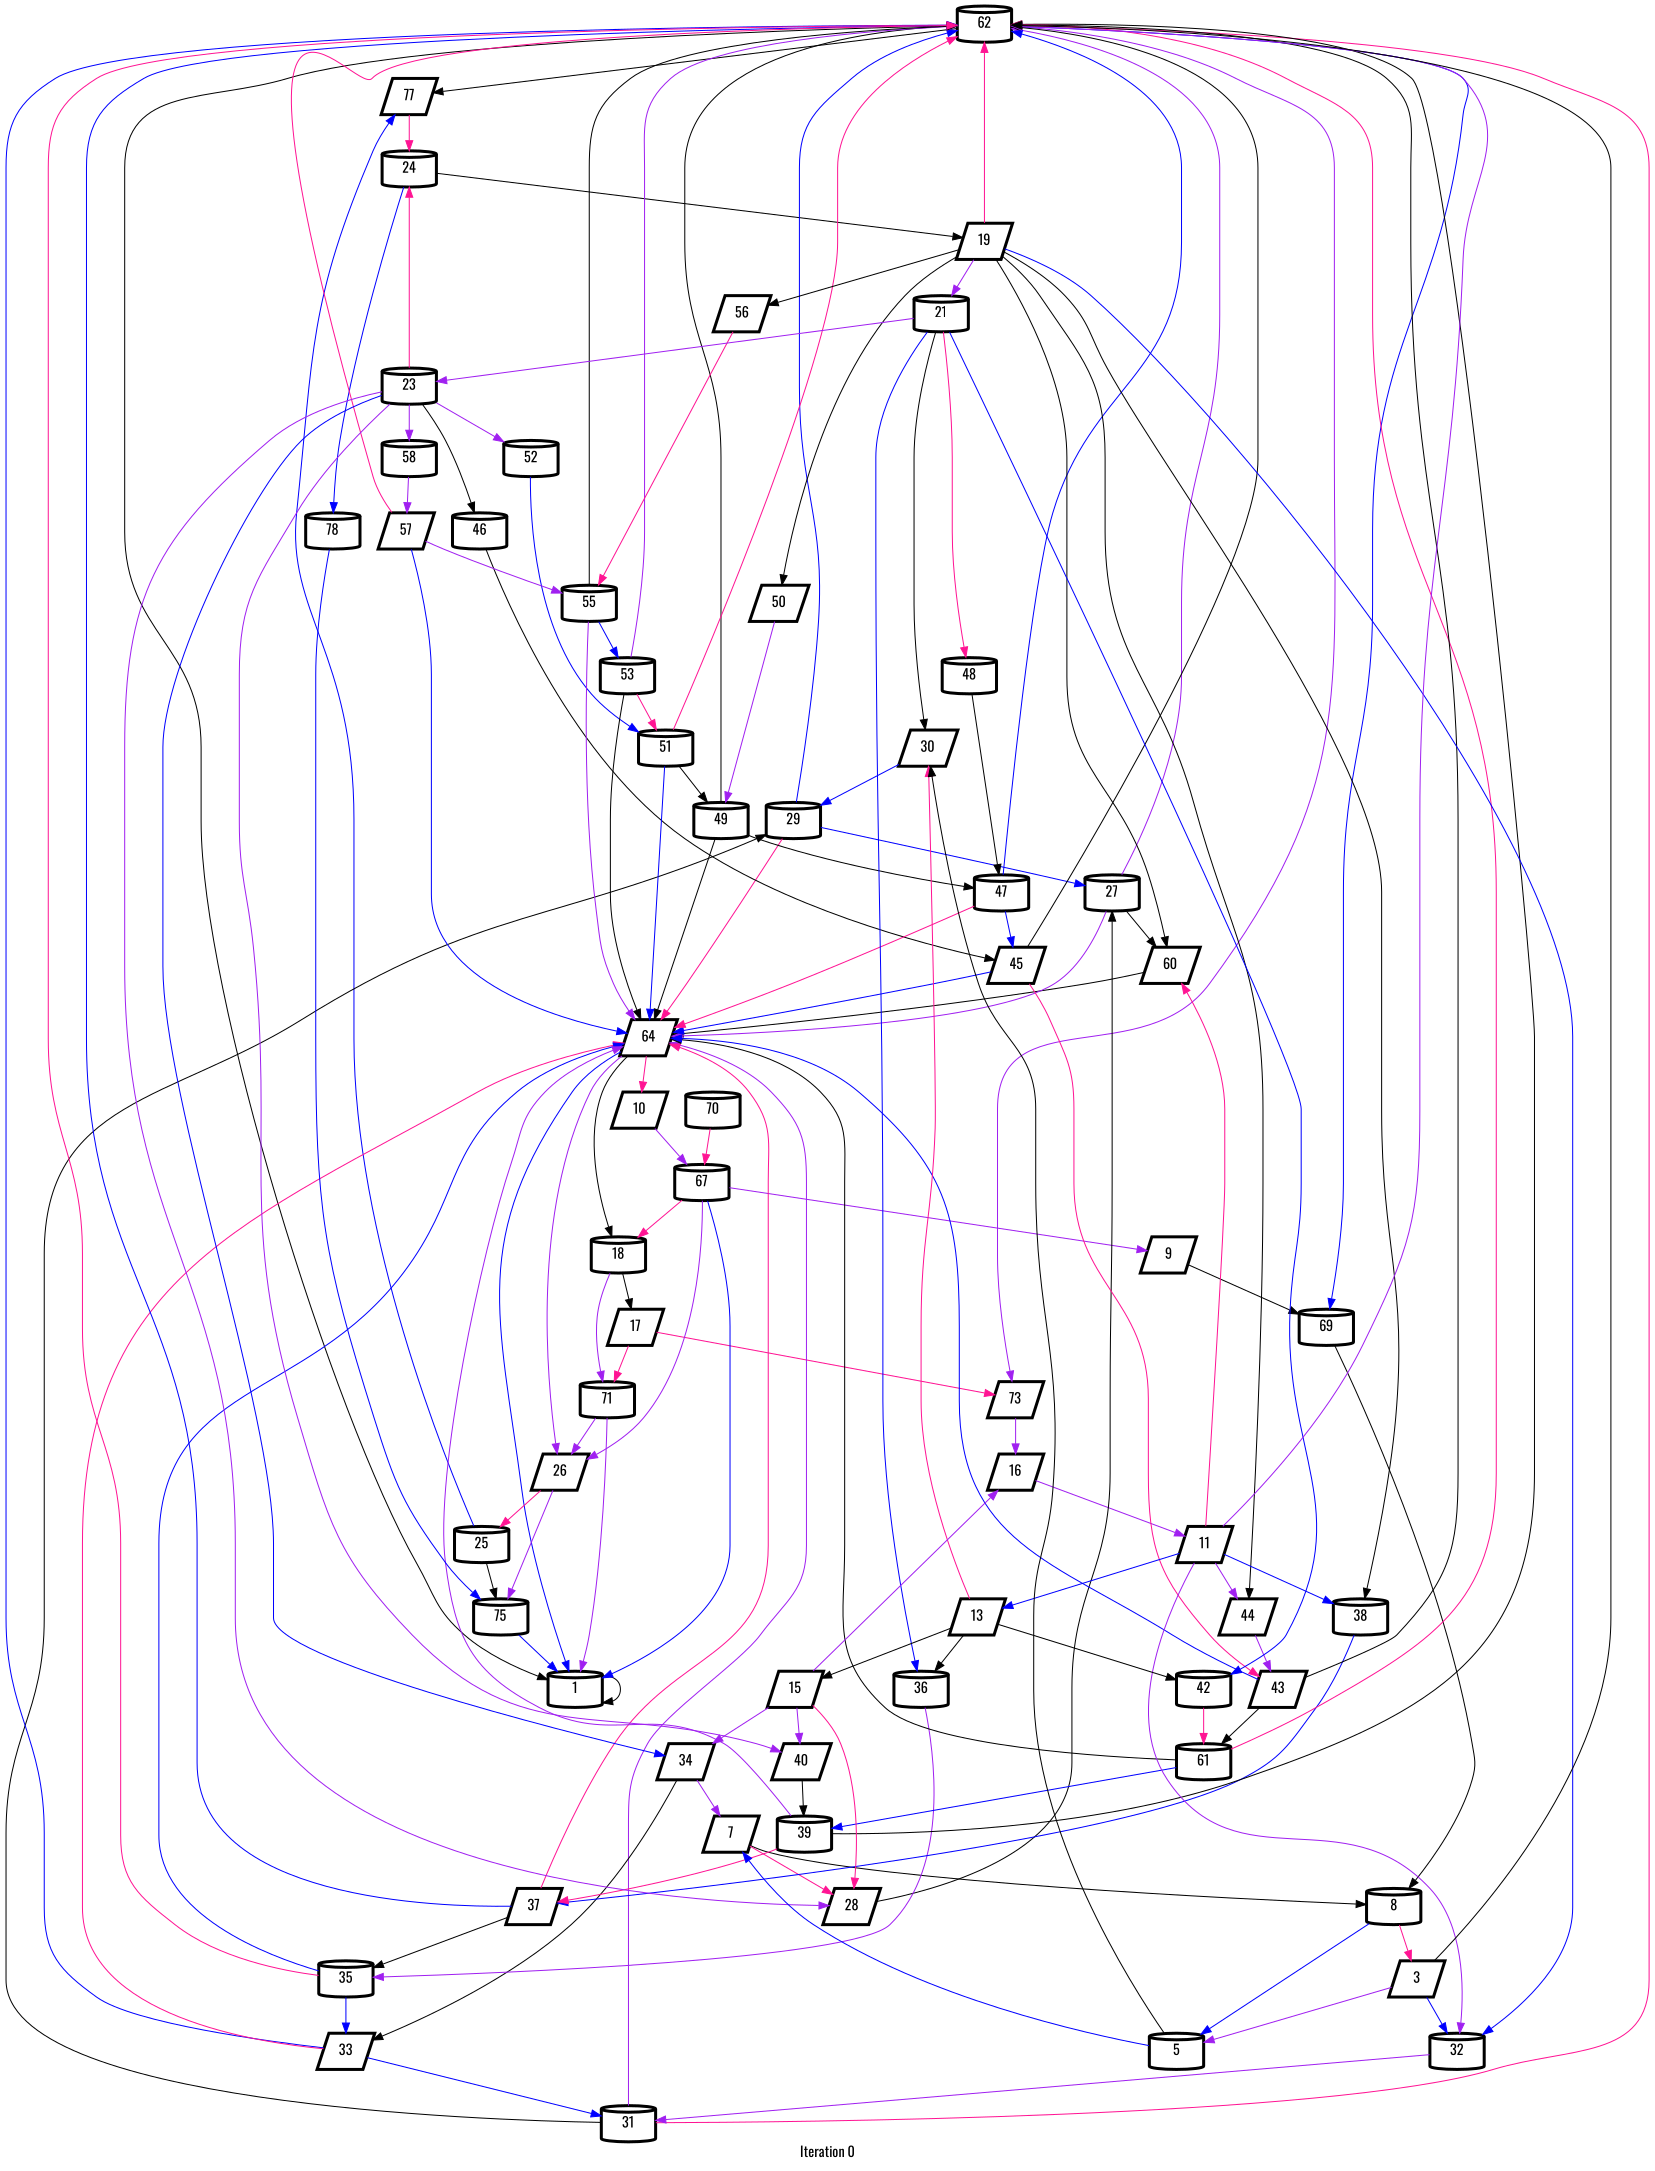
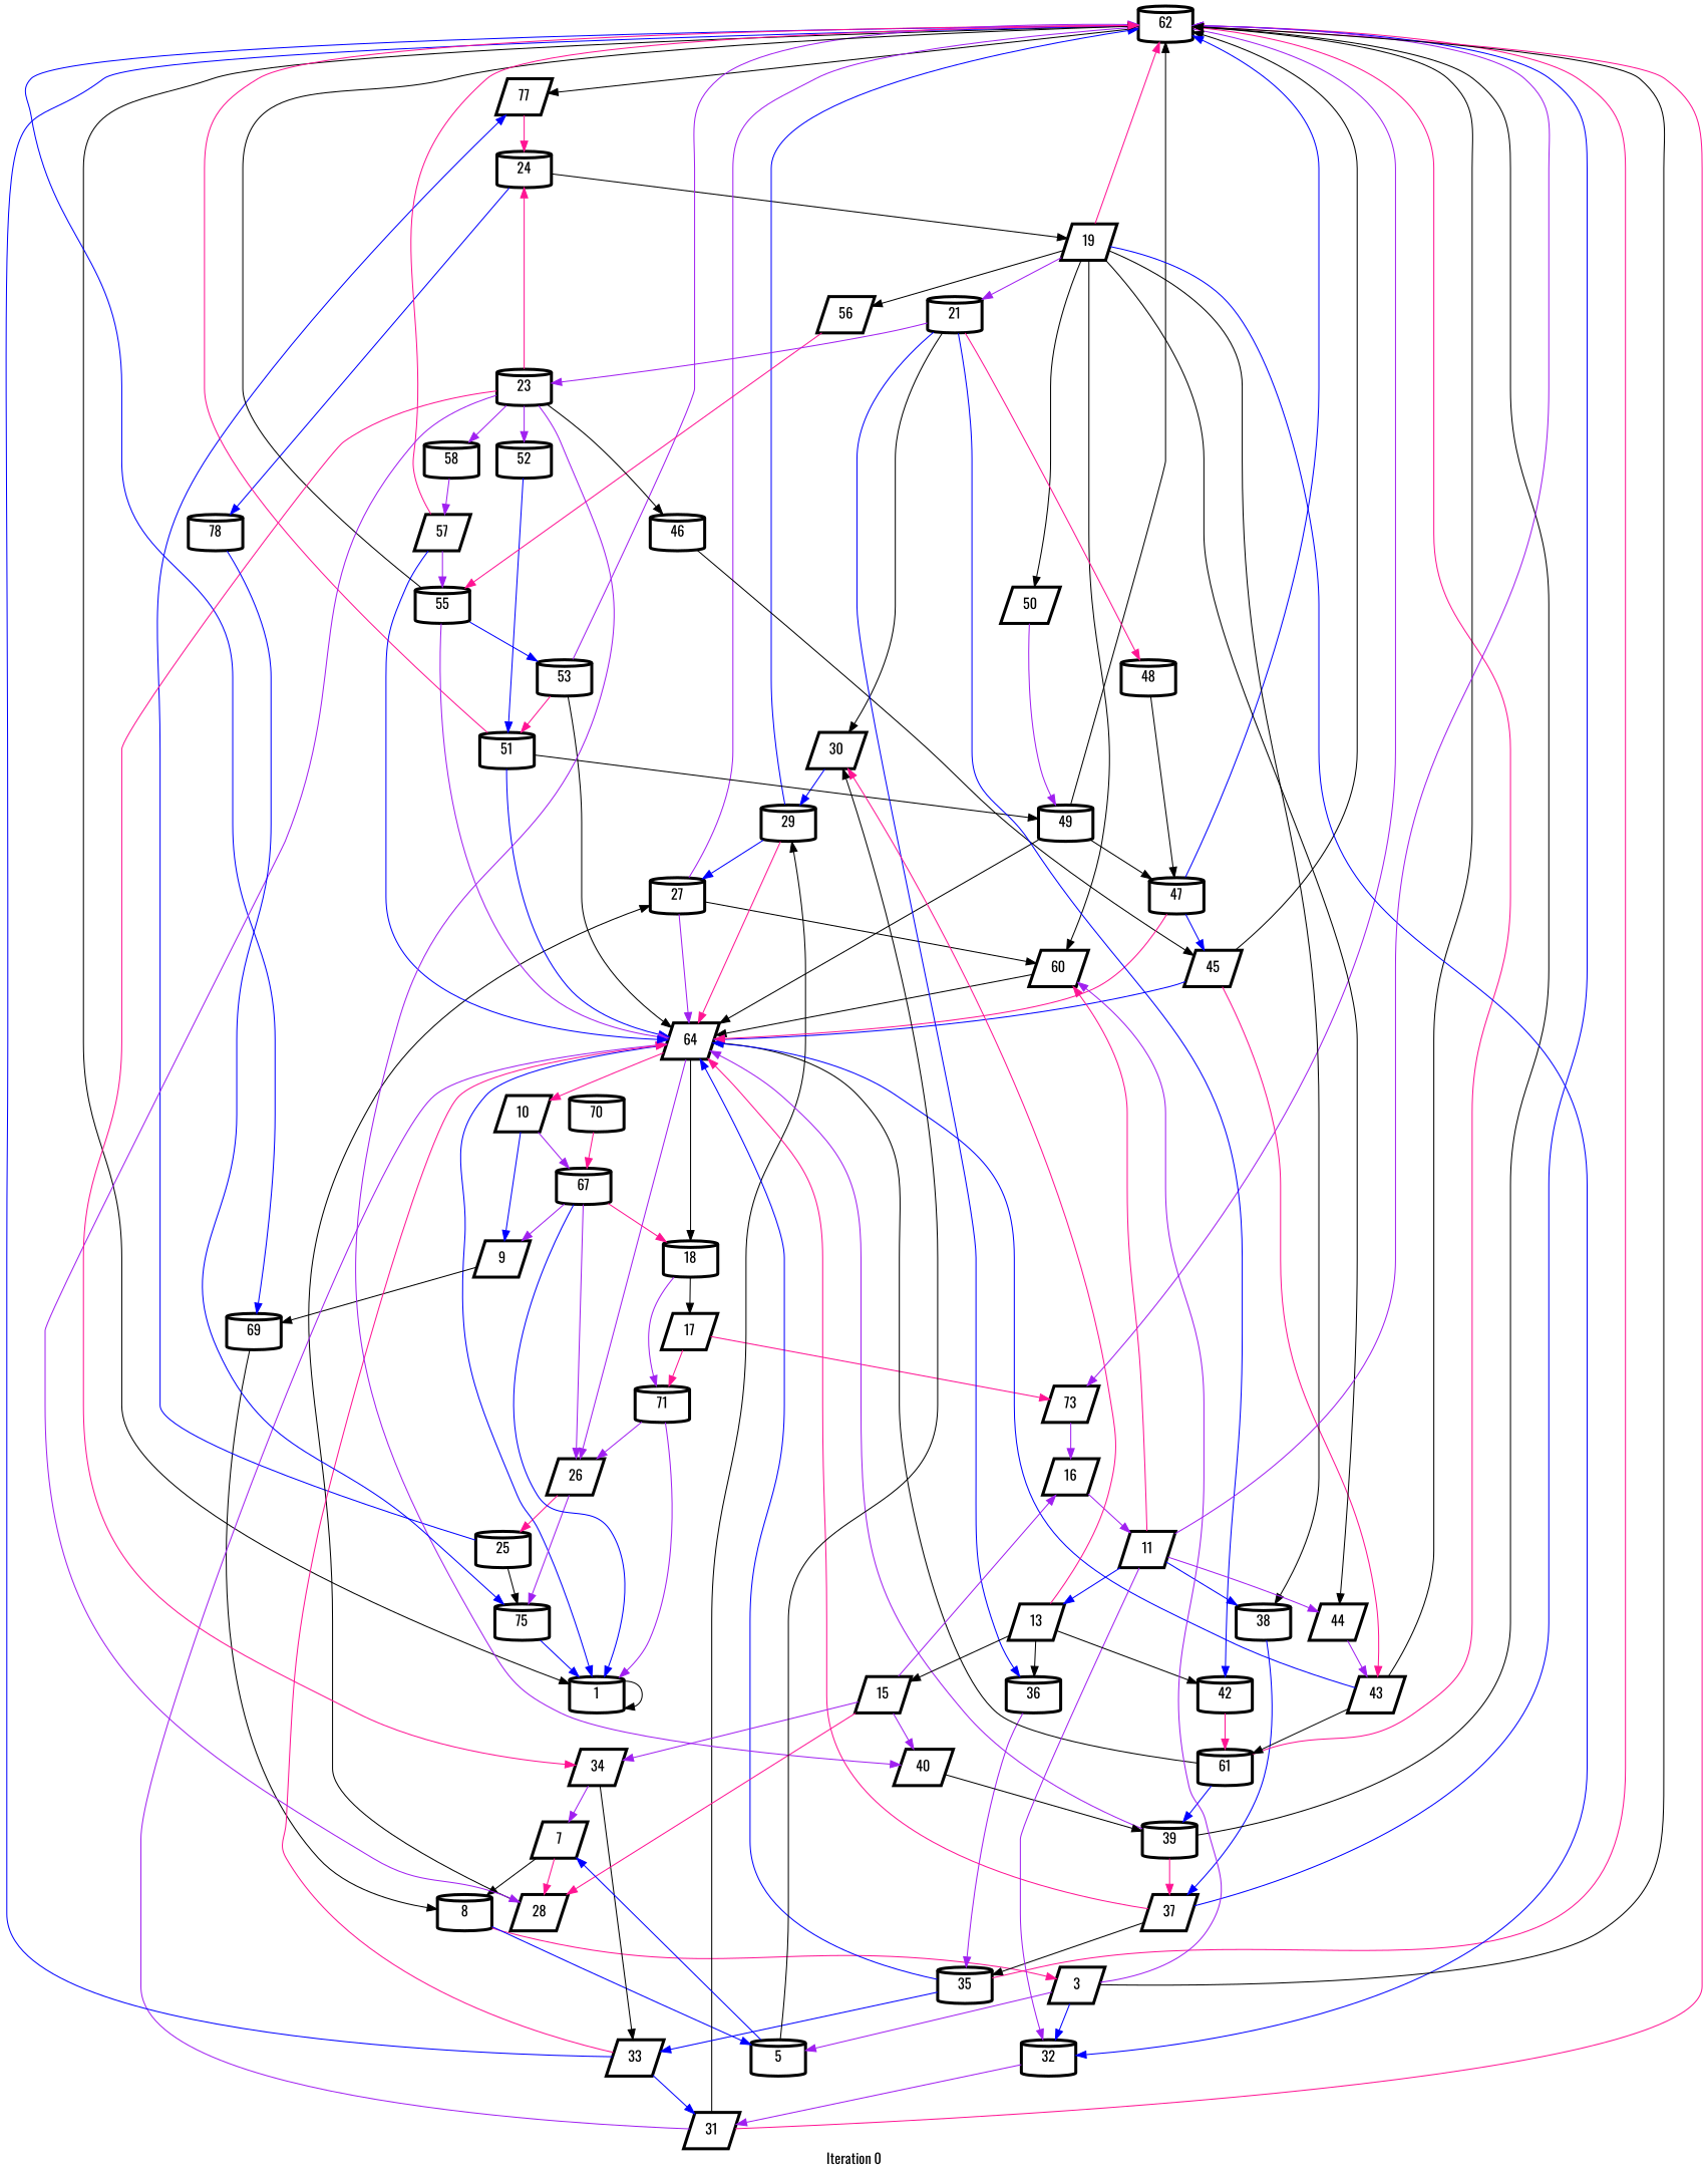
  digraph {
    fontname=Oswald
    label="Iteration 0"
    node [fontname=Oswald penwidth=3 shape=cylinder]
    edge [color=black fontname=Oswald penwidth=1]
    n1 [label=62]
    n2 [label=1]
    n3 [label=77 shape=parallelogram]
    n4 [label=73 shape=parallelogram]
    n5 [label=69]
    n6 [label=24]
    n7 [label=16 shape=parallelogram]
    n8 [label=8]
    n9 [label=64 shape=parallelogram]
    n10 [label=26 shape=parallelogram]
    n11 [label=18]
    n12 [label=10 shape=parallelogram]
    n13 [label=25]
    n14 [label=75]
    n15 [label=17 shape=parallelogram]
    n16 [label=71]
    n17 [label=9 shape=parallelogram]
    n18 [label=67]
    n19 [label=60 shape=parallelogram]
    n20 [label=27]
    n21 [label=28 shape=parallelogram]
    n22 [label=29]
    n23 [label=30 shape=parallelogram]
-   n24 [label=31]
+   n24 [label=31 shape=parallelogram]
    n25 [label=32]
    n26 [label=33 shape=parallelogram]
    n27 [label=34 shape=parallelogram]
    n28 [label=7 shape=parallelogram]
    n29 [label=35]
    n30 [label=36]
    n31 [label=37 shape=parallelogram]
    n32 [label=38]
    n33 [label=39]
    n34 [label=40 shape=parallelogram]
    n35 [label=61]
    n36 [label=42]
    n37 [label=43 shape=parallelogram]
    n38 [label=44 shape=parallelogram]
    n39 [label=45 shape=parallelogram]
    n40 [label=46]
    n41 [label=47]
    n42 [label=48]
    n43 [label=49]
    n44 [label=50 shape=parallelogram]
    n45 [label=51]
    n46 [label=52]
    n47 [label=53]
    n48 [label=55]
    n49 [label=56 shape=parallelogram]
    n50 [label=57 shape=parallelogram]
    n51 [label=58]
    n52 [label=19 shape=parallelogram]
    n53 [label=21]
    n54 [label=23]
    n55 [label=78]
    n56 [label=11 shape=parallelogram]
    n57 [label=13 shape=parallelogram]
    n58 [label=15 shape=parallelogram]
    n59 [label=3 shape=parallelogram]
    n60 [label=5]
    n61 [label=70]
    n1 -> n2
    n1 -> n3
    n1 -> n4 [color=purple]
    n1 -> n5 [color=blue]
    n2 -> n2
    n3 -> n6 [color=deeppink]
    n4 -> n7 [color=purple]
    n5 -> n8
    n6 -> n52
    n6 -> n55 [color=blue]
    n7 -> n56 [color=purple]
    n8 -> n59 [color=deeppink]
    n8 -> n60 [color=blue]
    n9 -> n2 [color=blue]
    n9 -> n10 [color=purple]
    n9 -> n11
    n9 -> n12 [color=deeppink]
    n10 -> n13 [color=deeppink]
    n10 -> n14 [color=purple]
    n11 -> n15
    n11 -> n16 [color=purple]
+   n12 -> n17 [color=blue]
    n12 -> n18 [color=purple]
    n13 -> n3 [color=blue]
    n13 -> n14
    n14 -> n2 [color=blue]
    n15 -> n4 [color=deeppink]
    n15 -> n16 [color=deeppink]
    n16 -> n2 [color=purple]
    n16 -> n10 [color=purple]
    n17 -> n5
    n18 -> n2 [color=blue]
    n18 -> n10 [color=purple]
    n18 -> n11 [color=deeppink]
    n18 -> n17 [color=purple]
    n19 -> n9
    n20 -> n1 [color=purple]
    n20 -> n9 [color=purple]
    n20 -> n19
    n21 -> n20
    n22 -> n1 [color=blue]
    n22 -> n9 [color=deeppink]
    n22 -> n20 [color=blue]
    n23 -> n22 [color=blue]
    n24 -> n1 [color=deeppink]
    n24 -> n9 [color=purple]
    n24 -> n22
    n25 -> n24 [color=purple]
    n26 -> n1 [color=blue]
    n26 -> n9 [color=deeppink]
    n26 -> n24 [color=blue]
    n27 -> n26
    n27 -> n28 [color=purple]
    n28 -> n8
    n28 -> n21 [color=deeppink]
    n29 -> n1 [color=deeppink]
    n29 -> n9 [color=blue]
    n29 -> n26 [color=blue]
    n30 -> n29 [color=purple]
    n31 -> n1 [color=blue]
    n31 -> n9 [color=deeppink]
    n31 -> n29
    n32 -> n31 [color=blue]
    n33 -> n1
    n33 -> n9 [color=purple]
    n33 -> n31 [color=deeppink]
    n34 -> n33
    n35 -> n1 [color=deeppink]
    n35 -> n9
    n35 -> n33 [color=blue]
    n36 -> n35 [color=deeppink]
    n37 -> n1
    n37 -> n9 [color=blue]
    n37 -> n35
    n38 -> n37 [color=purple]
    n39 -> n1
    n39 -> n9 [color=blue]
    n39 -> n37 [color=deeppink]
    n40 -> n39
    n41 -> n1 [color=blue]
    n41 -> n9 [color=deeppink]
    n41 -> n39 [color=blue]
    n42 -> n41
    n43 -> n1
    n43 -> n9
    n43 -> n41
    n44 -> n43 [color=purple]
    n45 -> n1 [color=deeppink]
    n45 -> n9 [color=blue]
    n45 -> n43
    n46 -> n45 [color=blue]
    n47 -> n1 [color=purple]
    n47 -> n9
    n47 -> n45 [color=deeppink]
    n48 -> n1
    n48 -> n9 [color=purple]
    n48 -> n47 [color=blue]
    n49 -> n48 [color=deeppink]
    n50 -> n1 [color=deeppink]
    n50 -> n9 [color=blue]
    n50 -> n48 [color=purple]
    n51 -> n50 [color=purple]
    n52 -> n1 [color=deeppink]
    n52 -> n19
    n52 -> n25 [color=blue]
    n52 -> n32
    n52 -> n38
    n52 -> n44
    n52 -> n49
    n52 -> n53 [color=purple]
    n53 -> n23
    n53 -> n30 [color=blue]
    n53 -> n36 [color=blue]
    n53 -> n42 [color=deeppink]
    n53 -> n54 [color=purple]
    n54 -> n6 [color=deeppink]
    n54 -> n21 [color=purple]
-   n54 -> n27 [color=blue]
+   n54 -> n27 [color=deeppink]
    n54 -> n34 [color=purple]
    n54 -> n40
    n54 -> n46 [color=purple]
    n54 -> n51 [color=purple]
    n55 -> n14 [color=blue]
    n56 -> n1 [color=purple]
    n56 -> n19 [color=deeppink]
    n56 -> n25 [color=purple]
    n56 -> n32 [color=blue]
    n56 -> n38 [color=purple]
    n56 -> n57 [color=blue]
    n57 -> n23 [color=deeppink]
    n57 -> n30
    n57 -> n36
    n57 -> n58
    n58 -> n7 [color=purple]
    n58 -> n21 [color=deeppink]
    n58 -> n27 [color=purple]
    n58 -> n34 [color=purple]
    n59 -> n1
+   n59 -> n19 [color=purple]
    n59 -> n25 [color=blue]
    n59 -> n60 [color=purple]
    n60 -> n23
    n60 -> n28 [color=blue]
    n61 -> n18 [color=deeppink]
  }
